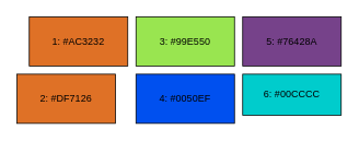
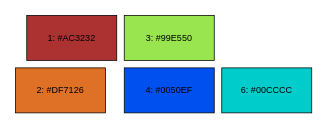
  <mxCell id="0" />
  <mxCell id="1" parent="0" />
- <mxCell id="2" value="1: #AC3232" style="rounded=0;whiteSpace=wrap;html=1;fillColor=#df7126;" parent="1" vertex="1"><mxGeometry x="35" y="20" width="120" height="60" as="geometry" /></mxCell>
+ <mxCell id="2" value="1: #AC3232" style="rounded=0;whiteSpace=wrap;html=1;fillColor=#AC3232;" parent="1" vertex="1"><mxGeometry x="35" y="20" width="120" height="60" as="geometry" /></mxCell>
  <mxCell id="3" value="2: #DF7126" style="rounded=0;whiteSpace=wrap;html=1;fillColor=#DF7126;" parent="1" vertex="1"><mxGeometry x="20" y="90" width="120" height="60" as="geometry" /></mxCell>
  <mxCell id="4" value="3: #99E550" style="rounded=0;whiteSpace=wrap;html=1;fillColor=#99e550;" parent="1" vertex="1"><mxGeometry x="165" y="20" width="120" height="60" as="geometry" /></mxCell>
  <mxCell id="5" value="&lt;font color=&quot;#000000&quot;&gt;4: #0050EF&lt;/font&gt;" style="rounded=0;whiteSpace=wrap;html=1;fillColor=#0050EF;fontColor=#ffffff;strokeColor=#000000;" parent="1" vertex="1"><mxGeometry x="165" y="90" width="120" height="60" as="geometry" /></mxCell>
- <mxCell id="6" value="5:&amp;nbsp;#76428A" style="rounded=0;whiteSpace=wrap;html=1;fillColor=#76428A;" parent="1" vertex="1"><mxGeometry x="295" y="20" width="120" height="60" as="geometry" /></mxCell>
- <mxCell id="7" value="6: #00CCCC" style="rounded=0;whiteSpace=wrap;html=1;fillColor=#00CCCC;" parent="1" vertex="1"><mxGeometry x="295" y="90" width="120" height="50" as="geometry" /></mxCell>
+ <mxCell id="7" value="6: #00CCCC" style="rounded=0;whiteSpace=wrap;html=1;fillColor=#00CCCC;" parent="1" vertex="1"><mxGeometry x="295" y="90" width="120" height="60" as="geometry" /></mxCell>
